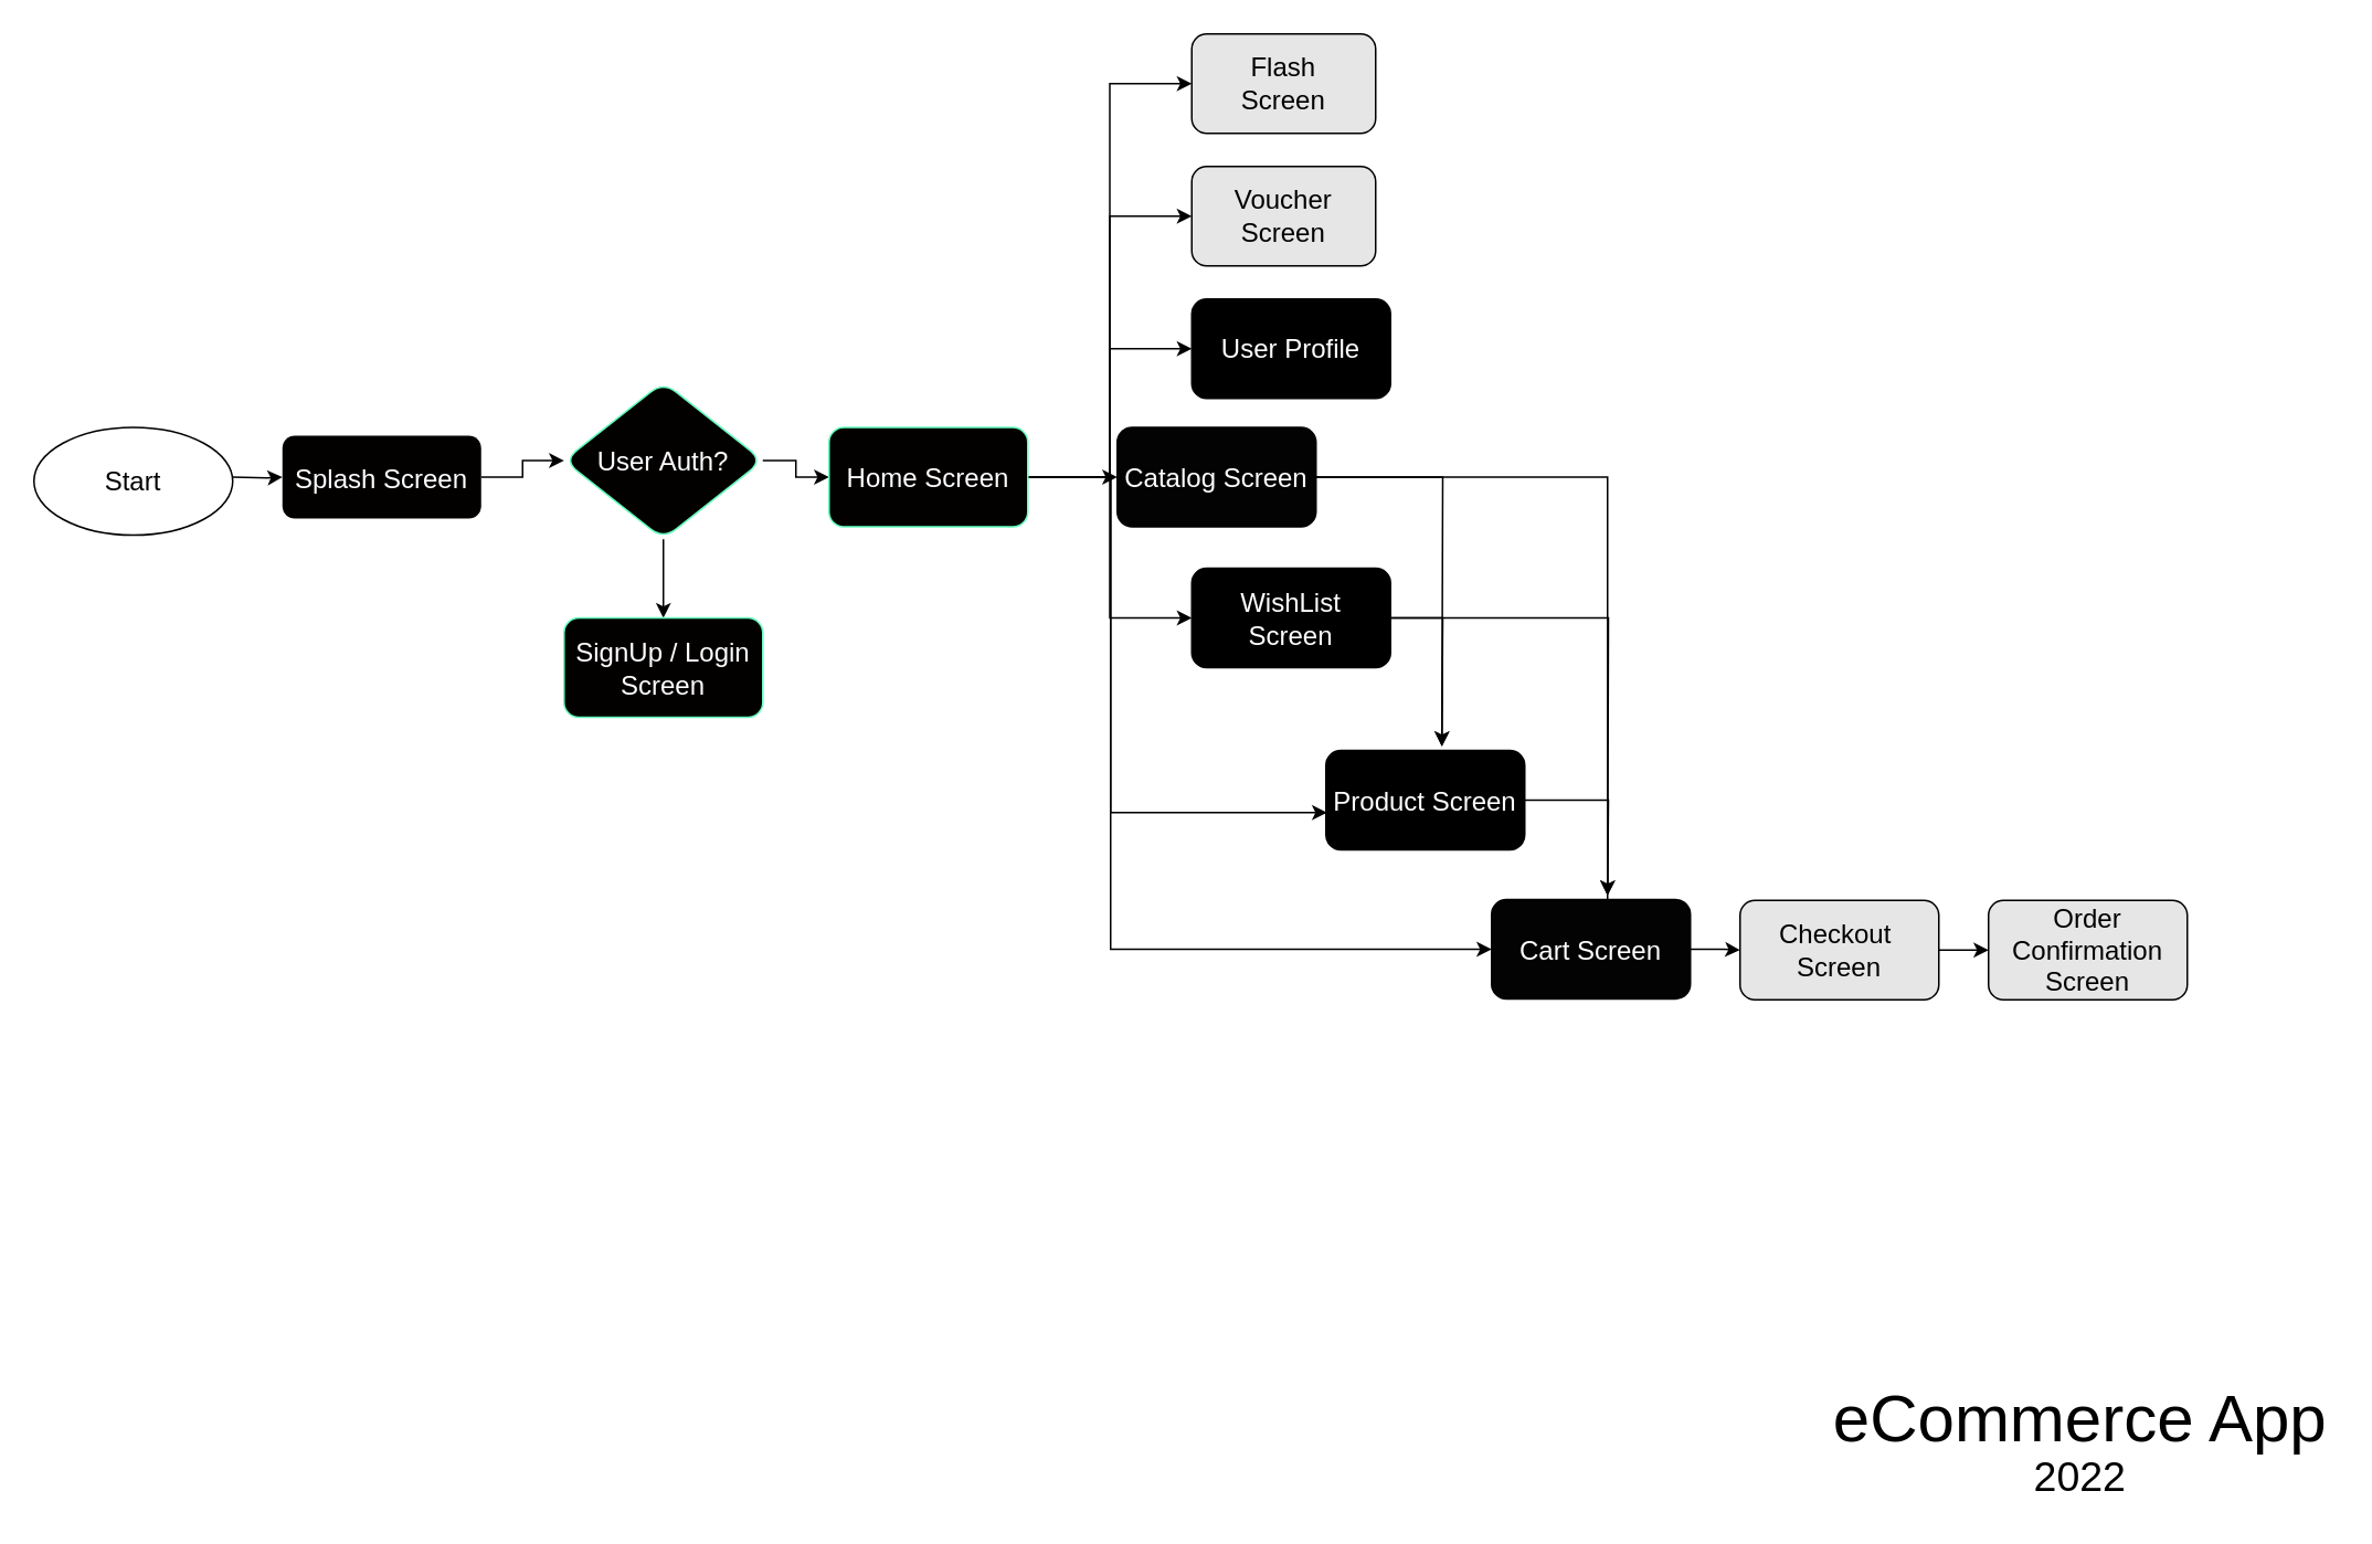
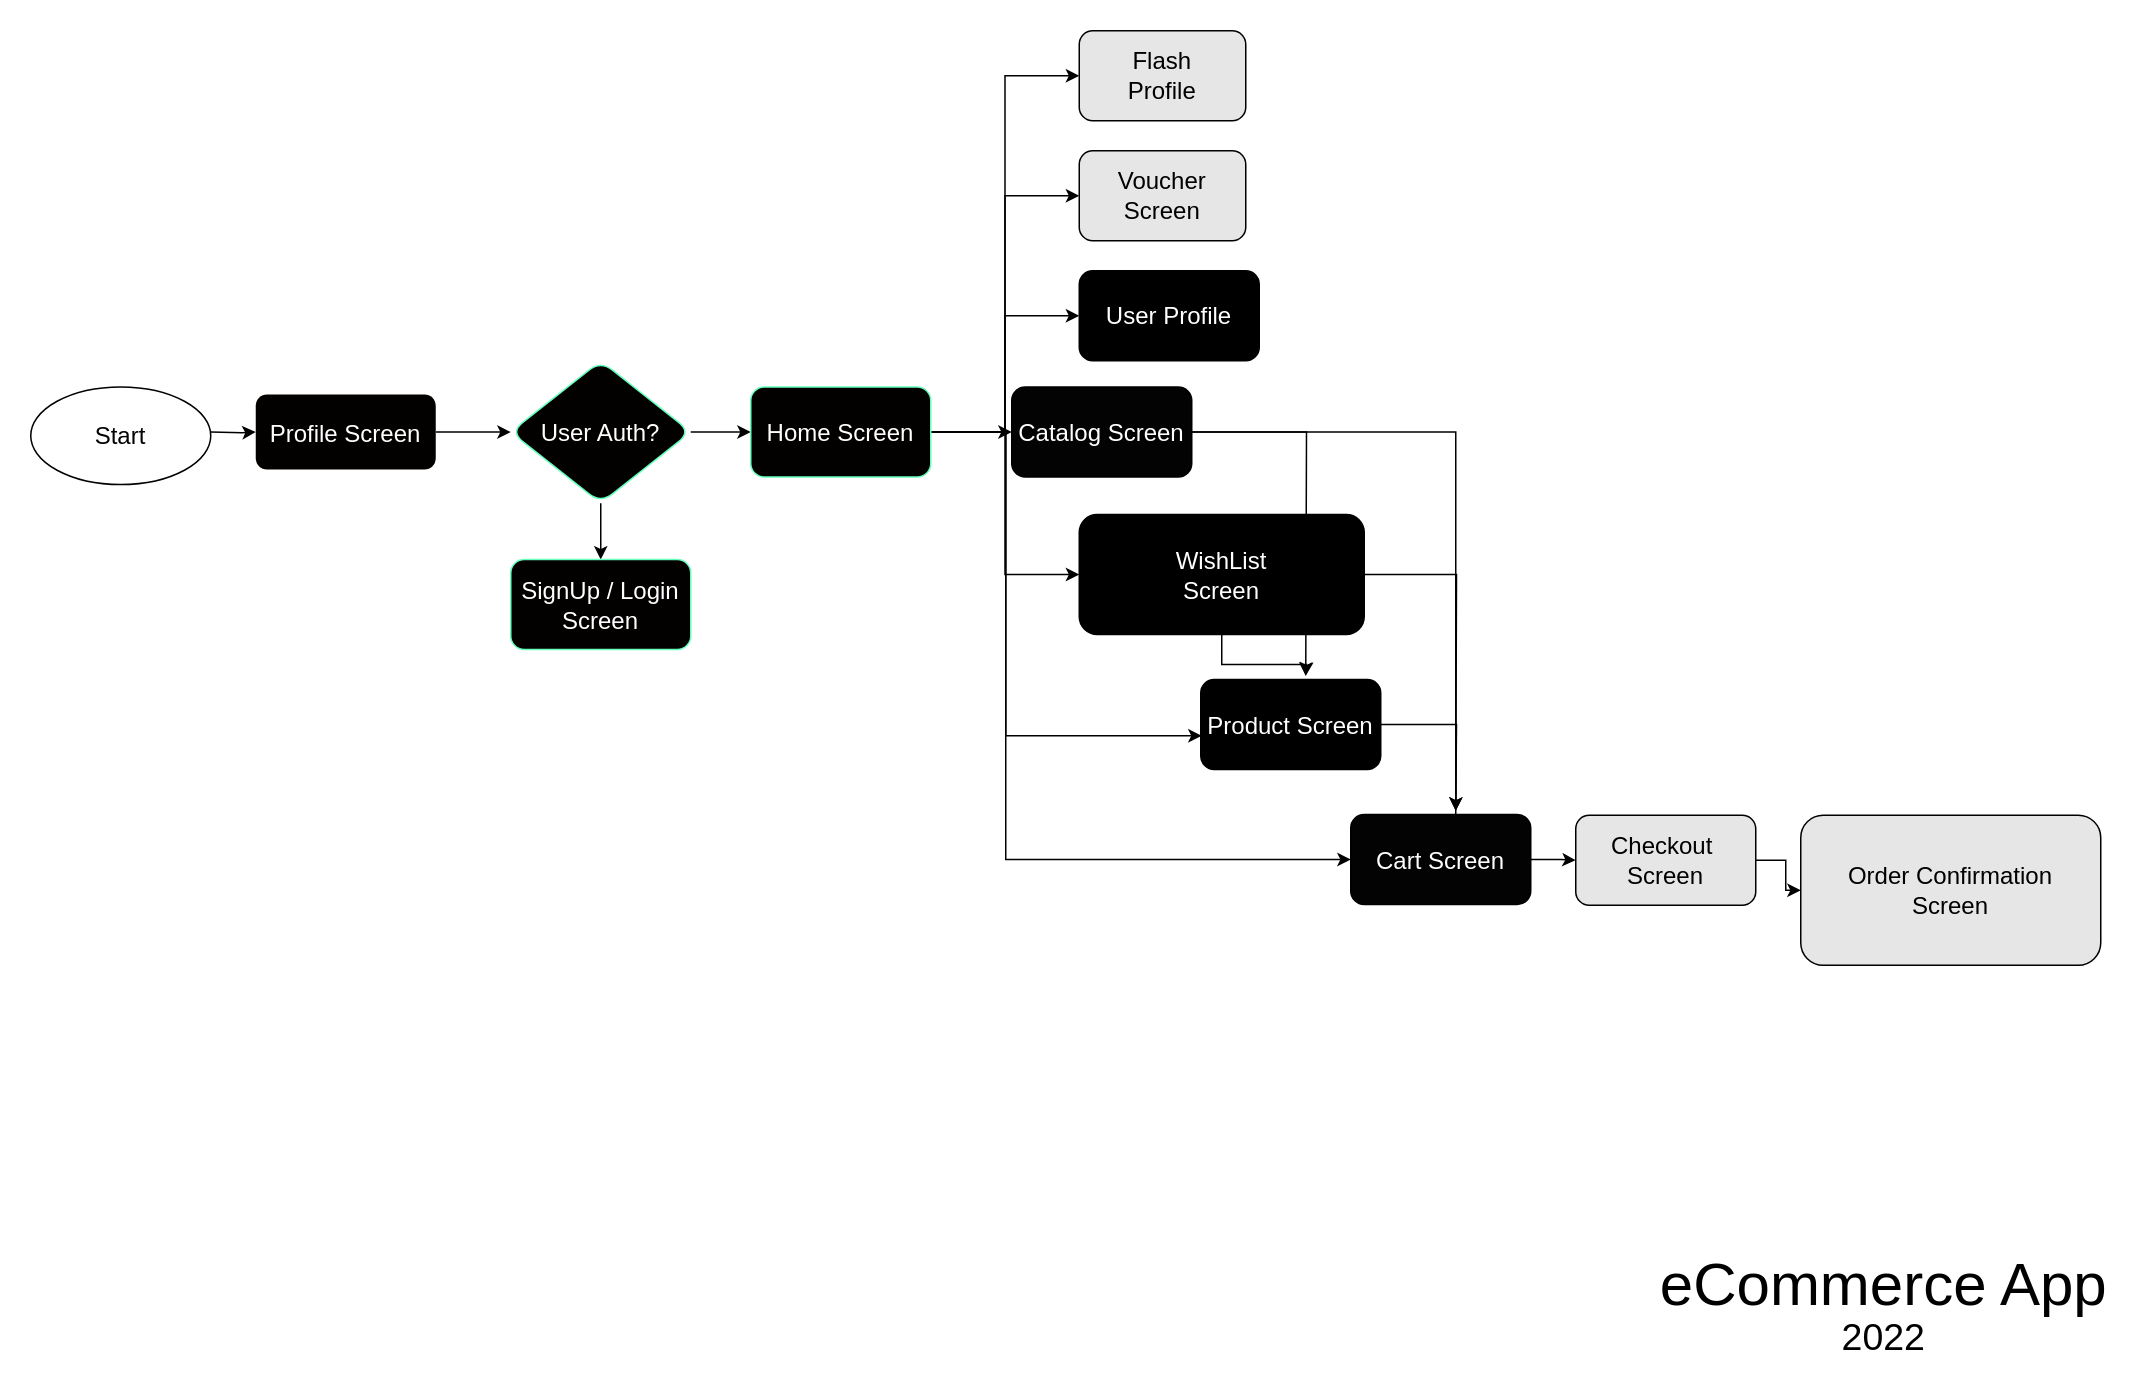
  <mxCell id="0" />
  <mxCell id="1" parent="0" />
  <mxCell id="2" value="" style="edgeStyle=orthogonalEdgeStyle;rounded=0;orthogonalLoop=1;jettySize=auto;html=1;fontSize=16;fontColor=#FFFFFF;" edge="1" parent="1" target="4"><mxGeometry relative="1" as="geometry"><mxPoint x="140" y="287.5" as="sourcePoint" /></mxGeometry></mxCell>
  <mxCell id="3" value="" style="edgeStyle=orthogonalEdgeStyle;rounded=0;orthogonalLoop=1;jettySize=auto;html=1;fontSize=16;fontColor=#FFFFFF;" edge="1" parent="1" source="4" target="7"><mxGeometry relative="1" as="geometry" /></mxCell>
- <mxCell id="4" value="Splash Screen" style="rounded=1;labelBackgroundColor=none;labelBorderColor=none;fontSize=16;fontColor=#FFFFFF;strokeColor=none;fillColor=#030100;gradientColor=none;" vertex="1" parent="1"><mxGeometry x="170" y="262.5" width="120" height="50" as="geometry" /></mxCell>
+ <mxCell id="4" value="Profile Screen" style="rounded=1;labelBackgroundColor=none;labelBorderColor=none;fontSize=16;fontColor=#FFFFFF;strokeColor=none;fillColor=#030100;gradientColor=none;" vertex="1" parent="1"><mxGeometry x="170" y="262.5" width="120" height="50" as="geometry" /></mxCell>
  <mxCell id="5" value="" style="edgeStyle=orthogonalEdgeStyle;rounded=0;orthogonalLoop=1;jettySize=auto;html=1;fontSize=16;fontColor=#FFFFFF;" edge="1" parent="1" source="7" target="8"><mxGeometry relative="1" as="geometry" /></mxCell>
  <mxCell id="6" value="" style="edgeStyle=orthogonalEdgeStyle;rounded=0;orthogonalLoop=1;jettySize=auto;html=1;fontSize=16;fontColor=#FFFFFF;" edge="1" parent="1" source="7" target="16"><mxGeometry relative="1" as="geometry" /></mxCell>
- <mxCell id="7" value="User Auth?" style="rhombus;whiteSpace=wrap;html=1;rounded=1;labelBackgroundColor=none;labelBorderColor=none;fontSize=16;fontColor=#FFFFFF;strokeColor=#66FFBD;fillColor=#030100;gradientColor=none;" vertex="1" parent="1"><mxGeometry x="340" y="230" width="120" height="95" as="geometry" /></mxCell>
+ <mxCell id="7" value="User Auth?" style="rhombus;whiteSpace=wrap;html=1;rounded=1;labelBackgroundColor=none;labelBorderColor=none;fontSize=16;fontColor=#FFFFFF;strokeColor=#66FFBD;fillColor=#030100;gradientColor=none;" vertex="1" parent="1"><mxGeometry x="340" y="240" width="120" height="95" as="geometry" /></mxCell>
  <mxCell id="8" value="SignUp / Login&lt;br&gt;Screen" style="rounded=1;whiteSpace=wrap;html=1;labelBackgroundColor=none;labelBorderColor=none;fontSize=16;fontColor=#FFFFFF;strokeColor=#66FFBD;fillColor=#030100;gradientColor=none;" vertex="1" parent="1"><mxGeometry x="340" y="372.5" width="120" height="60" as="geometry" /></mxCell>
  <mxCell id="9" value="" style="edgeStyle=orthogonalEdgeStyle;rounded=0;orthogonalLoop=1;jettySize=auto;html=1;fontSize=16;fontColor=#030303;" edge="1" parent="1" source="16" target="21"><mxGeometry relative="1" as="geometry" /></mxCell>
  <mxCell id="10" style="edgeStyle=orthogonalEdgeStyle;rounded=0;orthogonalLoop=1;jettySize=auto;html=1;entryX=0;entryY=0.5;entryDx=0;entryDy=0;fontSize=16;fontColor=#030303;" edge="1" parent="1" source="16" target="18"><mxGeometry relative="1" as="geometry" /></mxCell>
  <mxCell id="11" style="edgeStyle=orthogonalEdgeStyle;rounded=0;orthogonalLoop=1;jettySize=auto;html=1;entryX=0;entryY=0.5;entryDx=0;entryDy=0;fontSize=16;fontColor=#030303;" edge="1" parent="1" source="16" target="24"><mxGeometry relative="1" as="geometry" /></mxCell>
  <mxCell id="12" style="rounded=0;orthogonalLoop=1;jettySize=auto;html=1;exitX=1;exitY=0.5;exitDx=0;exitDy=0;entryX=0.005;entryY=0.625;entryDx=0;entryDy=0;entryPerimeter=0;fontSize=16;fontColor=#030303;elbow=vertical;edgeStyle=orthogonalEdgeStyle;" edge="1" parent="1" source="16" target="26"><mxGeometry relative="1" as="geometry"><Array as="points"><mxPoint x="670" y="287.5" /><mxPoint x="670" y="490.5" /></Array></mxGeometry></mxCell>
  <mxCell id="13" style="edgeStyle=orthogonalEdgeStyle;rounded=0;orthogonalLoop=1;jettySize=auto;html=1;exitX=1;exitY=0.5;exitDx=0;exitDy=0;entryX=0;entryY=0.5;entryDx=0;entryDy=0;fontSize=16;fontColor=#030303;elbow=vertical;" edge="1" parent="1" source="16" target="28"><mxGeometry relative="1" as="geometry"><Array as="points"><mxPoint x="670" y="287.5" /><mxPoint x="670" y="572.5" /></Array></mxGeometry></mxCell>
  <mxCell id="14" style="edgeStyle=orthogonalEdgeStyle;rounded=0;orthogonalLoop=1;jettySize=auto;html=1;entryX=0;entryY=0.5;entryDx=0;entryDy=0;fontSize=16;fontColor=#000000;fillColor=#000000;elbow=vertical;" edge="1" parent="1" source="16" target="32"><mxGeometry relative="1" as="geometry" /></mxCell>
  <mxCell id="15" style="edgeStyle=orthogonalEdgeStyle;rounded=0;orthogonalLoop=1;jettySize=auto;html=1;entryX=0;entryY=0.5;entryDx=0;entryDy=0;fontSize=16;fontColor=#000000;fillColor=#000000;elbow=vertical;" edge="1" parent="1" source="16" target="33"><mxGeometry relative="1" as="geometry" /></mxCell>
  <mxCell id="16" value="Home Screen" style="rounded=1;whiteSpace=wrap;html=1;labelBackgroundColor=none;labelBorderColor=none;fontSize=16;fontColor=#FFFFFF;strokeColor=#66FFBD;fillColor=#030100;gradientColor=none;" vertex="1" parent="1"><mxGeometry x="500" y="257.5" width="120" height="60" as="geometry" /></mxCell>
  <mxCell id="17" value="Start" style="ellipse;whiteSpace=wrap;html=1;rounded=1;labelBackgroundColor=none;labelBorderColor=none;fontSize=16;fontColor=#030303;strokeColor=default;fillColor=#FFFFFF;gradientColor=none;" vertex="1" parent="1"><mxGeometry x="20" y="257.5" width="120" height="65" as="geometry" /></mxCell>
  <mxCell id="18" value="User Profile" style="rounded=1;whiteSpace=wrap;html=1;labelBackgroundColor=none;labelBorderColor=none;fontSize=16;fontColor=#FFFFFF;strokeColor=default;fillColor=#000000;gradientColor=none;" vertex="1" parent="1"><mxGeometry x="719" y="180" width="120" height="60" as="geometry" /></mxCell>
  <mxCell id="19" style="edgeStyle=orthogonalEdgeStyle;rounded=0;orthogonalLoop=1;jettySize=auto;html=1;entryX=1;entryY=0.5;entryDx=0;entryDy=0;fontSize=16;fontColor=#FFFFFF;fillColor=#000000;elbow=vertical;" edge="1" parent="1" source="21" target="28"><mxGeometry relative="1" as="geometry"><Array as="points"><mxPoint x="970" y="288" /><mxPoint x="970" y="573" /></Array></mxGeometry></mxCell>
  <mxCell id="20" style="edgeStyle=orthogonalEdgeStyle;rounded=0;orthogonalLoop=1;jettySize=auto;html=1;fontSize=16;fontColor=#FFFFFF;fillColor=#000000;elbow=vertical;" edge="1" parent="1" source="21"><mxGeometry relative="1" as="geometry"><mxPoint x="870" y="450" as="targetPoint" /></mxGeometry></mxCell>
  <mxCell id="21" value="Catalog Screen" style="rounded=1;whiteSpace=wrap;html=1;labelBackgroundColor=none;labelBorderColor=none;fontSize=16;fontColor=#FFFFFF;strokeColor=default;fillColor=#030303;gradientColor=none;" vertex="1" parent="1"><mxGeometry x="674" y="257.5" width="120" height="60" as="geometry" /></mxCell>
  <mxCell id="22" style="edgeStyle=orthogonalEdgeStyle;rounded=0;orthogonalLoop=1;jettySize=auto;html=1;fontSize=16;fontColor=#FFFFFF;fillColor=#000000;elbow=vertical;" edge="1" parent="1" source="24"><mxGeometry relative="1" as="geometry"><mxPoint x="970" y="540" as="targetPoint" /></mxGeometry></mxCell>
  <mxCell id="23" style="edgeStyle=orthogonalEdgeStyle;rounded=0;orthogonalLoop=1;jettySize=auto;html=1;fontSize=16;fontColor=#FFFFFF;fillColor=#000000;elbow=vertical;" edge="1" parent="1" source="24"><mxGeometry relative="1" as="geometry"><mxPoint x="870" y="450" as="targetPoint" /></mxGeometry></mxCell>
- <mxCell id="24" value="WishList&lt;br&gt;Screen" style="rounded=1;whiteSpace=wrap;html=1;labelBackgroundColor=none;labelBorderColor=none;fontSize=16;fontColor=#FFFFFF;strokeColor=default;fillColor=#000000;gradientColor=none;" vertex="1" parent="1"><mxGeometry x="719" y="342.5" width="120" height="60" as="geometry" /></mxCell>
+ <mxCell id="24" value="WishList&lt;br&gt;Screen" style="rounded=1;whiteSpace=wrap;html=1;labelBackgroundColor=none;labelBorderColor=none;fontSize=16;fontColor=#FFFFFF;strokeColor=default;fillColor=#000000;gradientColor=none;" vertex="1" parent="1"><mxGeometry x="719" y="342.5" width="190" height="80" as="geometry" /></mxCell>
  <mxCell id="25" style="edgeStyle=orthogonalEdgeStyle;rounded=0;orthogonalLoop=1;jettySize=auto;html=1;fontSize=16;fontColor=#FFFFFF;fillColor=#000000;elbow=vertical;" edge="1" parent="1" source="26"><mxGeometry relative="1" as="geometry"><mxPoint x="970" y="540" as="targetPoint" /></mxGeometry></mxCell>
  <mxCell id="26" value="Product Screen" style="rounded=1;whiteSpace=wrap;html=1;labelBackgroundColor=none;labelBorderColor=none;fontSize=16;fontColor=#FFFFFF;strokeColor=default;fillColor=#000000;gradientColor=none;" vertex="1" parent="1"><mxGeometry x="800" y="452.5" width="120" height="60" as="geometry" /></mxCell>
  <mxCell id="27" value="" style="edgeStyle=orthogonalEdgeStyle;rounded=0;orthogonalLoop=1;jettySize=auto;html=1;fontSize=16;fontColor=#FFFFFF;fillColor=#000000;elbow=vertical;" edge="1" parent="1" source="28" target="30"><mxGeometry relative="1" as="geometry" /></mxCell>
  <mxCell id="28" value="Cart Screen" style="rounded=1;whiteSpace=wrap;html=1;labelBackgroundColor=none;labelBorderColor=none;fontSize=16;fontColor=#FFFFFF;strokeColor=default;fillColor=#030303;gradientColor=none;" vertex="1" parent="1"><mxGeometry x="900" y="542.5" width="120" height="60" as="geometry" /></mxCell>
  <mxCell id="29" value="" style="edgeStyle=orthogonalEdgeStyle;rounded=0;orthogonalLoop=1;jettySize=auto;html=1;fontSize=16;fontColor=#FFFFFF;fillColor=#000000;elbow=vertical;" edge="1" parent="1" source="30" target="31"><mxGeometry relative="1" as="geometry" /></mxCell>
  <mxCell id="30" value="Checkout&amp;nbsp;&lt;br&gt;Screen" style="rounded=1;whiteSpace=wrap;html=1;labelBackgroundColor=none;labelBorderColor=none;fontSize=16;fontColor=#000000;strokeColor=default;fillColor=#E6E6E6;gradientColor=none;" vertex="1" parent="1"><mxGeometry x="1050" y="543" width="120" height="60" as="geometry" /></mxCell>
- <mxCell id="31" value="&lt;font color=&quot;#000000&quot;&gt;Order Confirmation&lt;br&gt;Screen&lt;/font&gt;" style="rounded=1;whiteSpace=wrap;html=1;labelBackgroundColor=none;labelBorderColor=none;fontSize=16;fontColor=#FFFFFF;strokeColor=default;fillColor=#E6E6E6;gradientColor=none;" vertex="1" parent="1"><mxGeometry x="1200" y="543" width="120" height="60" as="geometry" /></mxCell>
+ <mxCell id="31" value="&lt;font color=&quot;#000000&quot;&gt;Order Confirmation&lt;br&gt;Screen&lt;/font&gt;" style="rounded=1;whiteSpace=wrap;html=1;labelBackgroundColor=none;labelBorderColor=none;fontSize=16;fontColor=#FFFFFF;strokeColor=default;fillColor=#E6E6E6;gradientColor=none;" vertex="1" parent="1"><mxGeometry x="1200" y="543" width="200" height="100" as="geometry" /></mxCell>
  <mxCell id="32" value="&lt;font color=&quot;#000000&quot;&gt;Voucher&lt;br&gt;Screen&lt;/font&gt;" style="rounded=1;whiteSpace=wrap;html=1;labelBackgroundColor=none;labelBorderColor=none;fontSize=16;fontColor=#FFFFFF;strokeColor=default;fillColor=#E6E6E6;gradientColor=none;" vertex="1" parent="1"><mxGeometry x="719" y="100" width="111" height="60" as="geometry" /></mxCell>
- <mxCell id="33" value="&lt;font color=&quot;#000000&quot;&gt;Flash&lt;br&gt;Screen&lt;/font&gt;" style="rounded=1;whiteSpace=wrap;html=1;labelBackgroundColor=none;labelBorderColor=none;fontSize=16;fontColor=#FFFFFF;strokeColor=default;fillColor=#E6E6E6;gradientColor=none;" vertex="1" parent="1"><mxGeometry x="719" y="20" width="111" height="60" as="geometry" /></mxCell>
+ <mxCell id="33" value="&lt;font color=&quot;#000000&quot;&gt;Flash&lt;br&gt;Profile&lt;/font&gt;" style="rounded=1;whiteSpace=wrap;html=1;labelBackgroundColor=none;labelBorderColor=none;fontSize=16;fontColor=#FFFFFF;strokeColor=default;fillColor=#E6E6E6;gradientColor=none;" vertex="1" parent="1"><mxGeometry x="719" y="20" width="111" height="60" as="geometry" /></mxCell>
  <mxCell id="34" value="&lt;font style=&quot;font-size: 40px&quot;&gt;eCommerce App&lt;/font&gt;" style="text;html=1;align=center;verticalAlign=middle;resizable=0;points=[];autosize=1;strokeColor=none;fillColor=none;fontSize=16;fontColor=#000000;" vertex="1" parent="1"><mxGeometry x="1100" y="840" width="310" height="30" as="geometry" /></mxCell>
  <mxCell id="35" value="2022" style="text;html=1;align=center;verticalAlign=middle;resizable=0;points=[];autosize=1;strokeColor=none;fillColor=none;fontSize=25;fontColor=#000000;" vertex="1" parent="1"><mxGeometry x="1220" y="870" width="70" height="40" as="geometry" /></mxCell>
